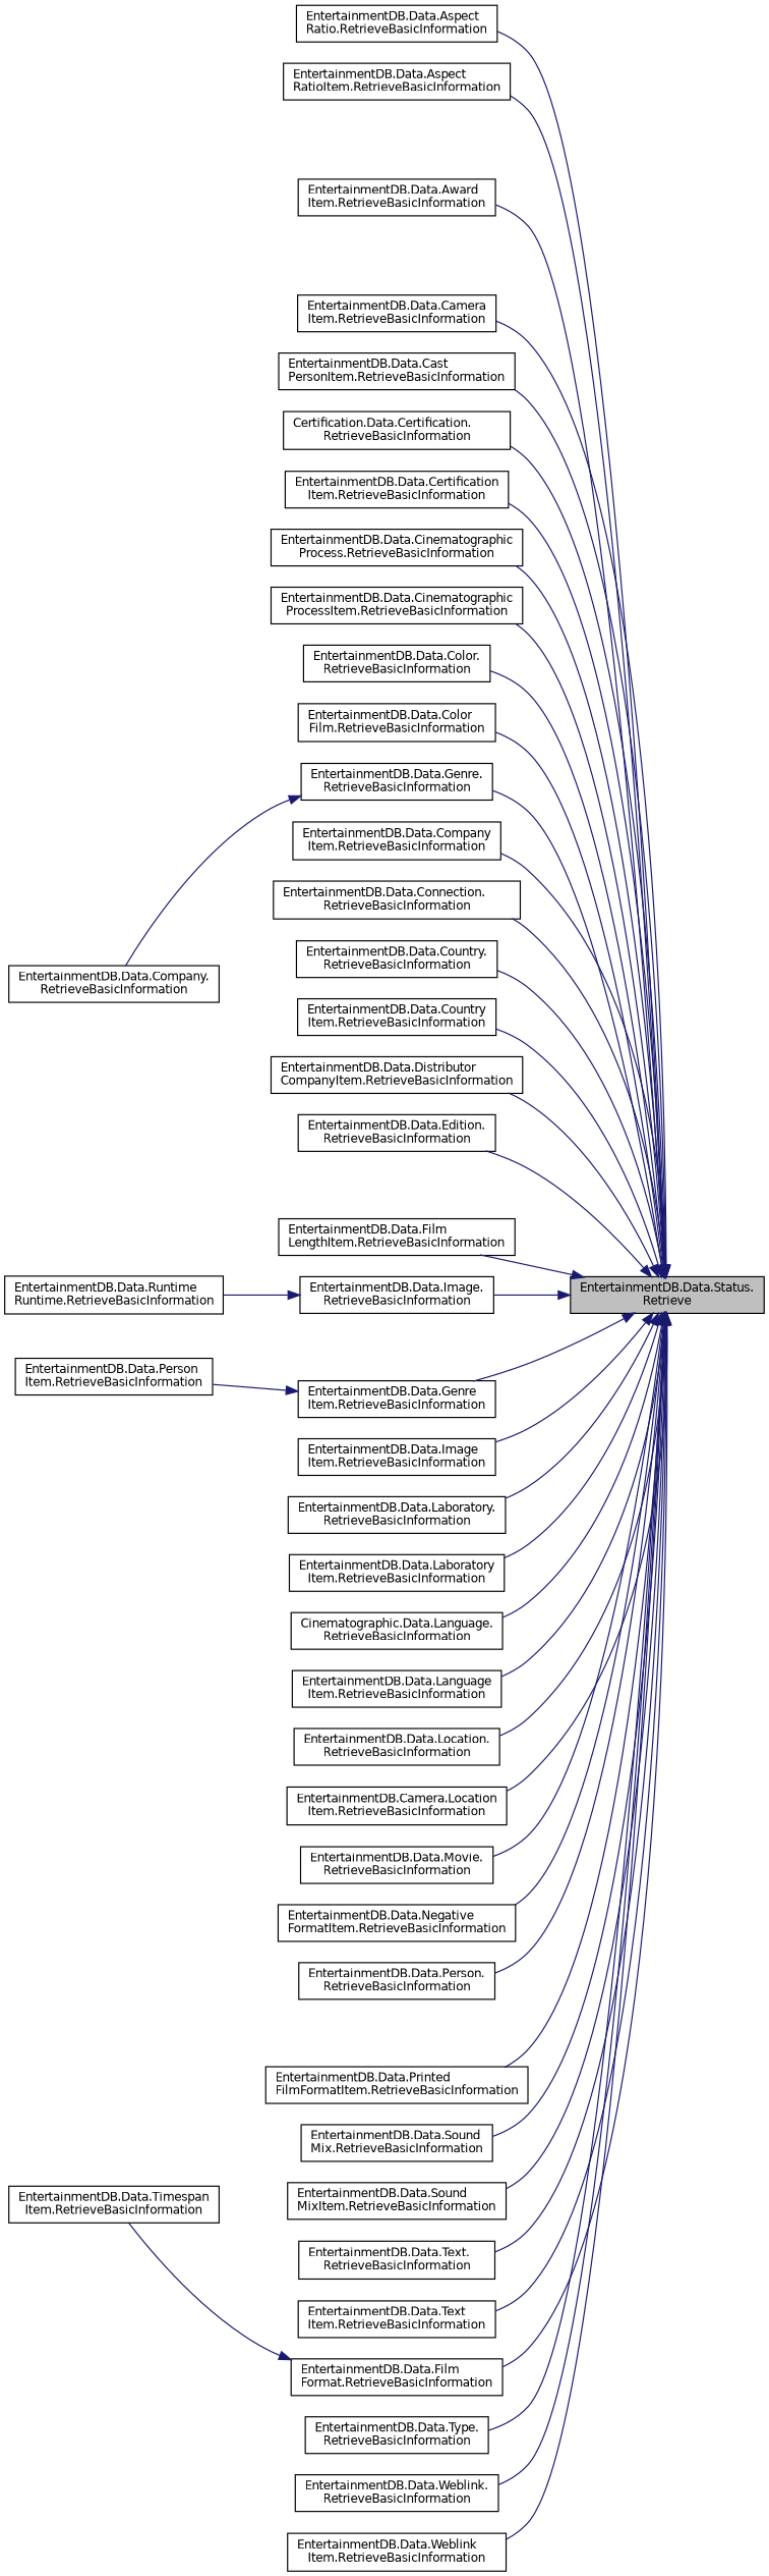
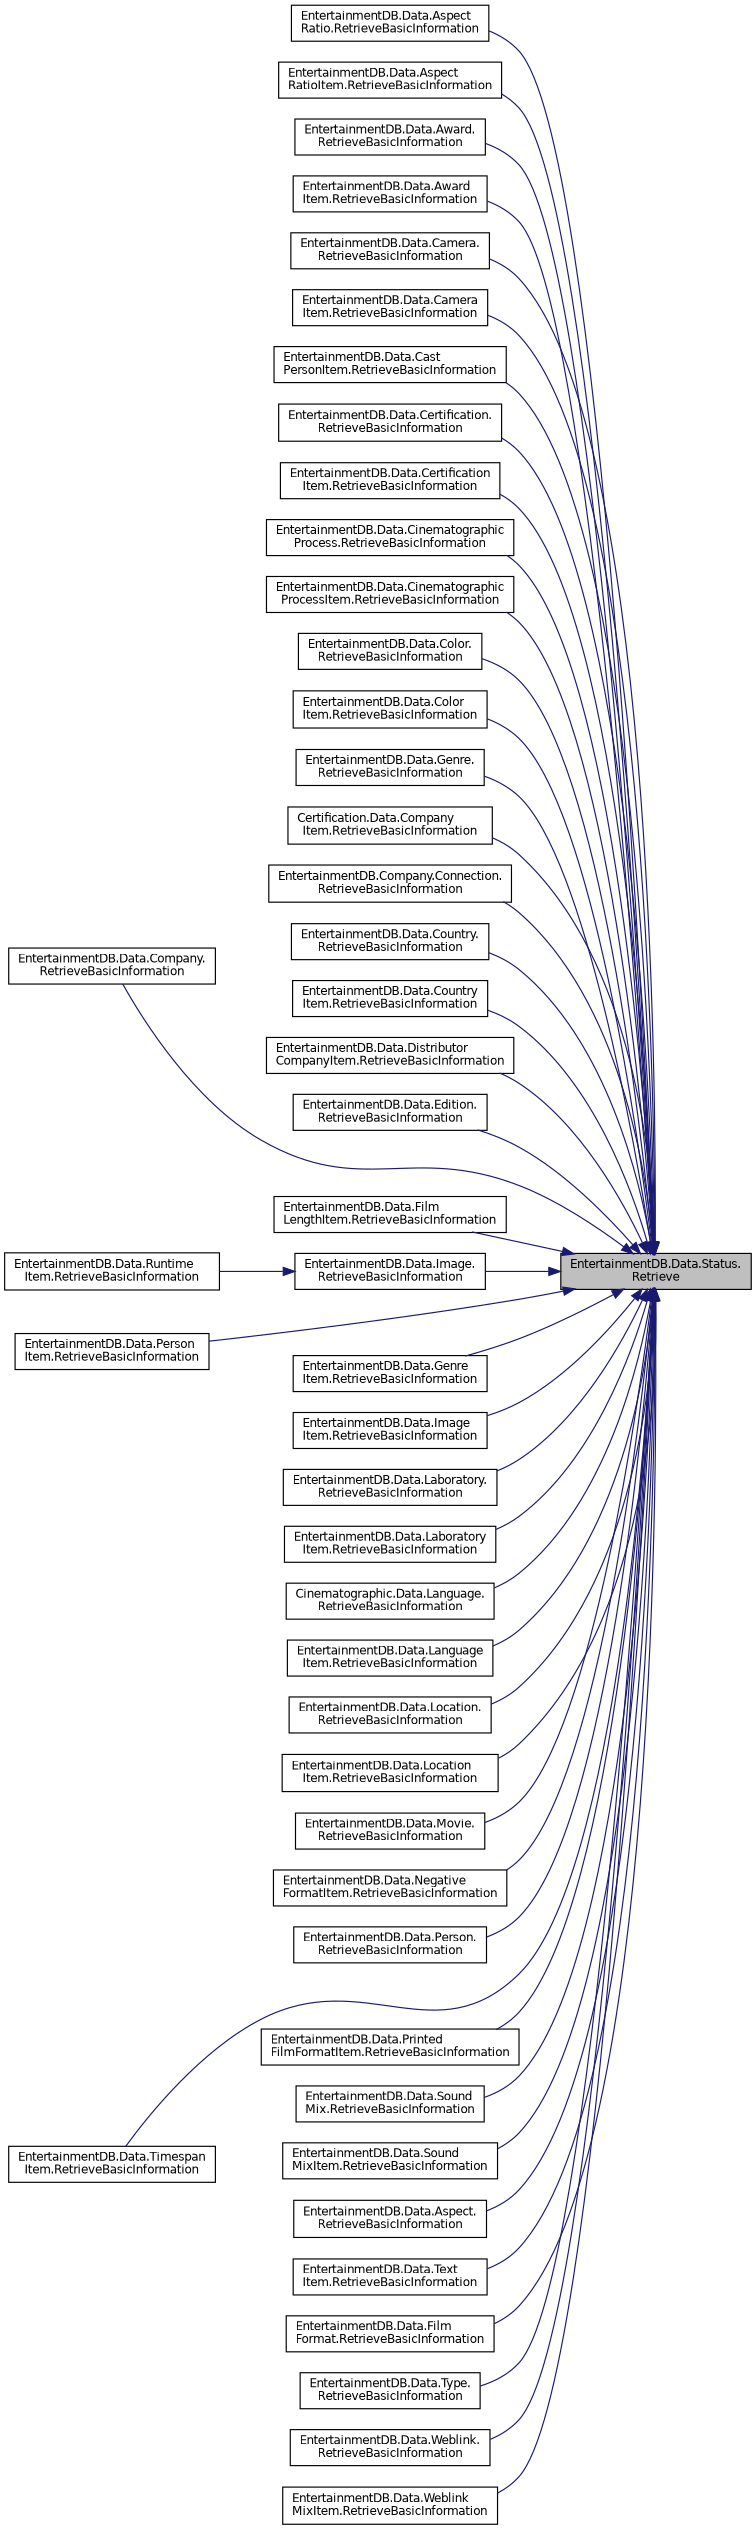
  digraph {
    rankdir=RL
    node [color=black fillcolor=white fontname=Helvetica fontsize=10 shape=record style=filled]
    edge [color=midnightblue dir=back fontname=Helvetica fontsize=10 labelfontname=Helvetica labelfontsize=10 style=solid]
    n1 [fillcolor=grey75 fontcolor=black height=0.2 label="EntertainmentDB.Data.Status.\lRetrieve" width=0.4]
    n2 [height=0.2 label="EntertainmentDB.Data.Aspect\lRatio.RetrieveBasicInformation" width=0.4]
    n3 [height=0.2 label="EntertainmentDB.Data.Aspect\lRatioItem.RetrieveBasicInformation" width=0.4]
+   n4 [height=0.2 label="EntertainmentDB.Data.Award.\lRetrieveBasicInformation" width=0.4]
    n5 [height=0.2 label="EntertainmentDB.Data.Award\lItem.RetrieveBasicInformation" width=0.4]
+   n6 [height=0.2 label="EntertainmentDB.Data.Camera.\lRetrieveBasicInformation" width=0.4]
    n7 [height=0.2 label="EntertainmentDB.Data.Camera\lItem.RetrieveBasicInformation" width=0.4]
    n8 [height=0.2 label="EntertainmentDB.Data.Cast\lPersonItem.RetrieveBasicInformation" width=0.4]
-   n9 [height=0.2 label="Certification.Data.Certification.\lRetrieveBasicInformation" width=0.4]
+   n9 [height=0.2 label="EntertainmentDB.Data.Certification.\lRetrieveBasicInformation" width=0.4]
    n10 [height=0.2 label="EntertainmentDB.Data.Certification\lItem.RetrieveBasicInformation" width=0.4]
    n11 [height=0.2 label="EntertainmentDB.Data.Cinematographic\lProcess.RetrieveBasicInformation" width=0.4]
    n12 [height=0.2 label="EntertainmentDB.Data.Cinematographic\lProcessItem.RetrieveBasicInformation" width=0.4]
    n13 [height=0.2 label="EntertainmentDB.Data.Color.\lRetrieveBasicInformation" width=0.4]
-   n14 [height=0.2 label="EntertainmentDB.Data.Color\lFilm.RetrieveBasicInformation" width=0.4]
+   n14 [height=0.2 label="EntertainmentDB.Data.Color\lItem.RetrieveBasicInformation" width=0.4]
    n15 [height=0.2 label="EntertainmentDB.Data.Company.\lRetrieveBasicInformation" width=0.4]
-   n16 [height=0.2 label="EntertainmentDB.Data.Company\lItem.RetrieveBasicInformation" width=0.4]
-   n17 [height=0.2 label="EntertainmentDB.Data.Connection.\lRetrieveBasicInformation" width=0.4]
+   n16 [height=0.2 label="Certification.Data.Company\lItem.RetrieveBasicInformation" width=0.4]
+   n17 [height=0.2 label="EntertainmentDB.Company.Connection.\lRetrieveBasicInformation" width=0.4]
    n18 [height=0.2 label="EntertainmentDB.Data.Country.\lRetrieveBasicInformation" width=0.4]
    n19 [height=0.2 label="EntertainmentDB.Data.Country\lItem.RetrieveBasicInformation" width=0.4]
    n20 [height=0.2 label="EntertainmentDB.Data.Distributor\lCompanyItem.RetrieveBasicInformation" width=0.4]
    n21 [height=0.2 label="EntertainmentDB.Data.Edition.\lRetrieveBasicInformation" width=0.4]
    n22 [height=0.2 label="EntertainmentDB.Data.Film\lFormat.RetrieveBasicInformation" width=0.4]
    n23 [height=0.2 label="EntertainmentDB.Data.Film\lLengthItem.RetrieveBasicInformation" width=0.4]
    n24 [height=0.2 label="EntertainmentDB.Data.Genre.\lRetrieveBasicInformation" width=0.4]
    n25 [height=0.2 label="EntertainmentDB.Data.Genre\lItem.RetrieveBasicInformation" width=0.4]
    n26 [height=0.2 label="EntertainmentDB.Data.Image.\lRetrieveBasicInformation" width=0.4]
    n27 [height=0.2 label="EntertainmentDB.Data.Image\lItem.RetrieveBasicInformation" width=0.4]
    n28 [height=0.2 label="EntertainmentDB.Data.Laboratory.\lRetrieveBasicInformation" width=0.4]
    n29 [height=0.2 label="EntertainmentDB.Data.Laboratory\lItem.RetrieveBasicInformation" width=0.4]
    n30 [height=0.2 label="Cinematographic.Data.Language.\lRetrieveBasicInformation" width=0.4]
    n31 [height=0.2 label="EntertainmentDB.Data.Language\lItem.RetrieveBasicInformation" width=0.4]
    n32 [height=0.2 label="EntertainmentDB.Data.Location.\lRetrieveBasicInformation" width=0.4]
-   n33 [height=0.2 label="EntertainmentDB.Camera.Location\lItem.RetrieveBasicInformation" width=0.4]
+   n33 [height=0.2 label="EntertainmentDB.Data.Location\lItem.RetrieveBasicInformation" width=0.4]
    n34 [height=0.2 label="EntertainmentDB.Data.Movie.\lRetrieveBasicInformation" width=0.4]
    n35 [height=0.2 label="EntertainmentDB.Data.Negative\lFormatItem.RetrieveBasicInformation" width=0.4]
    n36 [height=0.2 label="EntertainmentDB.Data.Person.\lRetrieveBasicInformation" width=0.4]
    n37 [height=0.2 label="EntertainmentDB.Data.Person\lItem.RetrieveBasicInformation" width=0.4]
    n38 [height=0.2 label="EntertainmentDB.Data.Printed\lFilmFormatItem.RetrieveBasicInformation" width=0.4]
    n39 [height=0.2 label="EntertainmentDB.Data.Sound\lMix.RetrieveBasicInformation" width=0.4]
    n40 [height=0.2 label="EntertainmentDB.Data.Sound\lMixItem.RetrieveBasicInformation" width=0.4]
-   n41 [height=0.2 label="EntertainmentDB.Data.Text.\lRetrieveBasicInformation" width=0.4]
+   n41 [height=0.2 label="EntertainmentDB.Data.Aspect.\lRetrieveBasicInformation" width=0.4]
    n42 [height=0.2 label="EntertainmentDB.Data.Text\lItem.RetrieveBasicInformation" width=0.4]
    n43 [height=0.2 label="EntertainmentDB.Data.Timespan\lItem.RetrieveBasicInformation" width=0.4]
    n44 [height=0.2 label="EntertainmentDB.Data.Type.\lRetrieveBasicInformation" width=0.4]
    n45 [height=0.2 label="EntertainmentDB.Data.Weblink.\lRetrieveBasicInformation" width=0.4]
-   n46 [height=0.2 label="EntertainmentDB.Data.Weblink\lItem.RetrieveBasicInformation" width=0.4]
-   n47 [height=0.2 label="EntertainmentDB.Data.Runtime\lRuntime.RetrieveBasicInformation" width=0.4]
+   n46 [height=0.2 label="EntertainmentDB.Data.Weblink\lMixItem.RetrieveBasicInformation" width=0.4]
+   n47 [height=0.2 label="EntertainmentDB.Data.Runtime\lItem.RetrieveBasicInformation" width=0.4]
    n1 -> n2
    n1 -> n3
+   n1 -> n4
    n1 -> n5
+   n1 -> n6
    n1 -> n7
    n1 -> n8
    n1 -> n9
    n1 -> n10
    n1 -> n11
    n1 -> n12
    n1 -> n13
    n1 -> n14
-   n24 -> n15
+   n1 -> n15
    n1 -> n16
    n1 -> n17
    n1 -> n18
    n1 -> n19
    n1 -> n20
    n1 -> n21
    n1 -> n22
    n1 -> n23
    n1 -> n24
    n1 -> n25
    n1 -> n26
    n1 -> n27
    n1 -> n28
    n1 -> n29
    n1 -> n30
    n1 -> n31
    n1 -> n32
    n1 -> n33
    n1 -> n34
    n1 -> n35
    n1 -> n36
-   n25 -> n37
+   n1 -> n37
    n1 -> n38
    n1 -> n39
    n1 -> n40
    n1 -> n41
    n1 -> n42
-   n22 -> n43
+   n1 -> n43
    n1 -> n44
    n1 -> n45
    n1 -> n46
    n26 -> n47
  }
